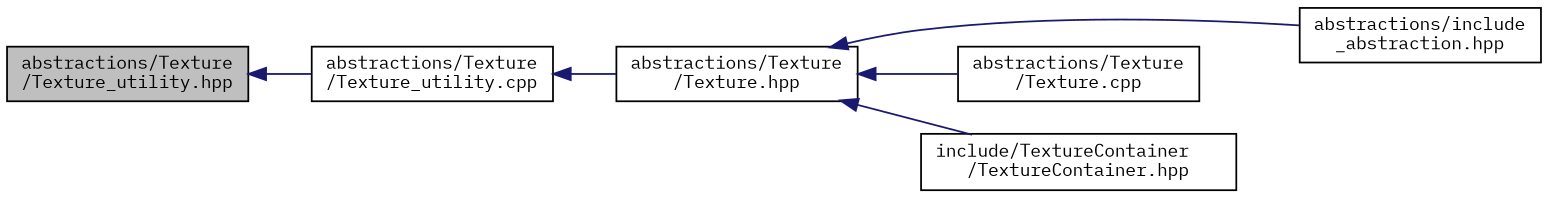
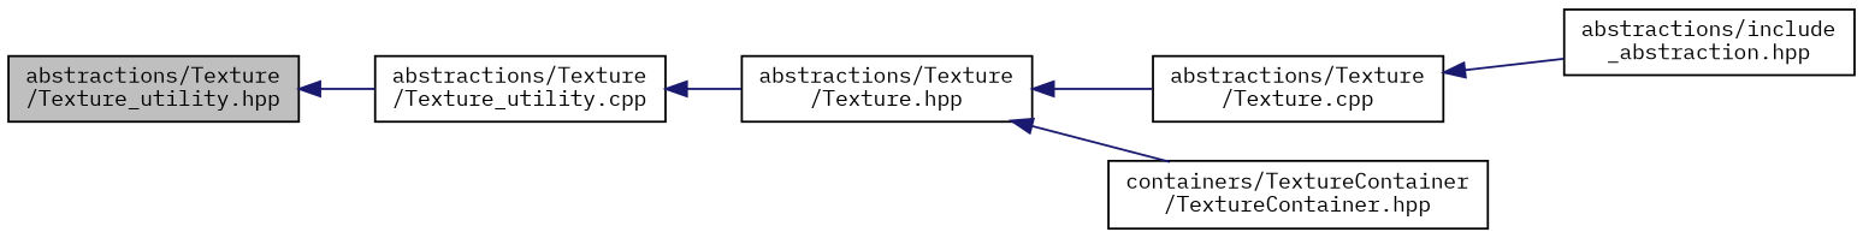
  digraph {
    fontname="IBM Plex Mono"
    rankdir=LR
    node [color=black fillcolor=white fontname="IBM Plex Mono" fontsize=10 shape=record style=filled]
    edge [color=midnightblue dir=back fontname="IBM Plex Mono" fontsize=10 labelfontname=Helvetica labelfontsize=10 style=solid]
    n1 [fillcolor=grey75 fontcolor=black height=0.2 label="abstractions/Texture\l/Texture_utility.hpp" width=0.4]
    n2 [height=0.2 label="abstractions/Texture\l/Texture_utility.cpp" width=0.4]
    n3 [height=0.2 label="abstractions/Texture\l/Texture.hpp" width=0.4]
    n4 [height=0.2 label="abstractions/include\l_abstraction.hpp" width=0.4]
    n5 [height=0.2 label="abstractions/Texture\l/Texture.cpp" width=0.4]
-   n6 [height=0.2 label="include/TextureContainer\l/TextureContainer.hpp" width=0.4]
+   n6 [height=0.2 label="containers/TextureContainer\l/TextureContainer.hpp" width=0.4]
    n1 -> n2
    n2 -> n3
-   n3 -> n4
+   n5 -> n4
    n3 -> n5
    n3 -> n6
  }
